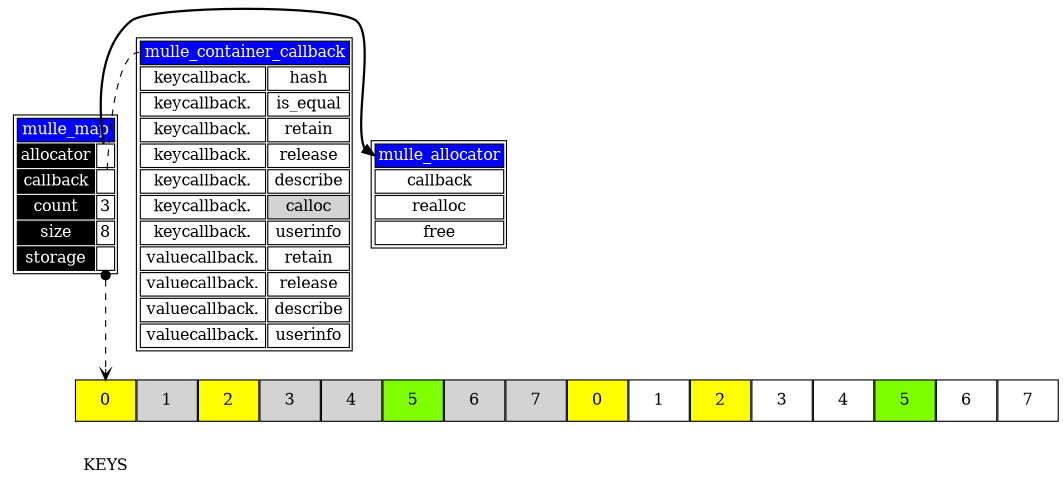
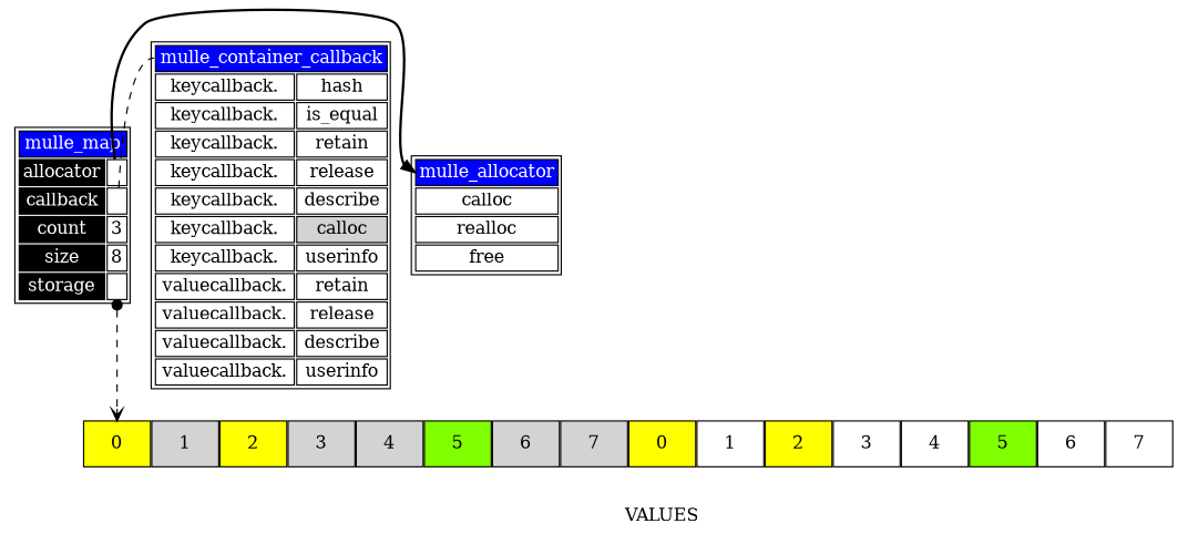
  digraph {
    nodesep=0.0
    ranksep=0.3
    node [shape=record fixedsize=true fontcolor=black fontsize=14 style=filled]
    edge [style=invis]
    n1 [label=<<TABLE BORDER="1">          <TR BORDER="0"><TD BGCOLOR="blue" COLSPAN="2"><FONT COLOR="white">mulle_map</FONT></TD></TR>          <TR BORDER="0"><TD BGCOLOR="black"><FONT COLOR="white">allocator</FONT></TD><TD PORT="allocator"></TD></TR>          <TR BORDER="0"><TD BGCOLOR="black"><FONT COLOR="white">callback</FONT></TD><TD PORT="callback"></TD></TR>          <TR BORDER="0"><TD BGCOLOR="black"><FONT COLOR="white">count</FONT></TD><TD>3</TD></TR>          <TR BORDER="0"><TD BGCOLOR="black"><FONT COLOR="white">size</FONT></TD><TD>8</TD></TR>          <TR BORDER="0"><TD BGCOLOR="black"><FONT COLOR="white">storage</FONT></TD><TD PORT="pointers"></TD></TR>          </TABLE>> shape=none fixedsize="" fontcolor="" fontsize="" style=""]
    n2 [label=<<TABLE BORDER="1">          <TR BORDER="0"><TD COLSPAN="2" PORT="name" BGCOLOR="blue"><FONT COLOR="white">mulle_container_callback</FONT></TD></TR>          <TR BORDER="0"><TD>keycallback.</TD><TD>hash</TD></TR>          <TR BORDER="0"><TD>keycallback.</TD><TD>is_equal</TD></TR>          <TR BORDER="0"><TD>keycallback.</TD><TD>retain</TD></TR>          <TR BORDER="0"><TD>keycallback.</TD><TD>release</TD></TR>          <TR BORDER="0"><TD>keycallback.</TD><TD>describe</TD></TR>          <TR BORDER="0"><TD>keycallback.</TD><TD BGCOLOR="lightgray">calloc</TD></TR>          <TR BORDER="0"><TD>keycallback.</TD><TD>userinfo</TD></TR>          <TR BORDER="0"><TD>valuecallback.</TD><TD>retain</TD></TR>          <TR BORDER="0"><TD>valuecallback.</TD><TD>release</TD></TR>          <TR BORDER="0"><TD>valuecallback.</TD><TD>describe</TD></TR>          <TR BORDER="0"><TD>valuecallback.</TD><TD>userinfo</TD></TR>          </TABLE>> shape=none fixedsize="" fontcolor="" fontsize="" style=""]
-   n3 [label=<<TABLE BORDER="1">          <TR BORDER="0"><TD PORT="name" BGCOLOR="blue"><FONT COLOR="white">mulle_allocator</FONT></TD></TR>          <TR BORDER="0"><TD>callback</TD></TR>          <TR BORDER="0"><TD>realloc</TD></TR>          <TR BORDER="0"><TD>free</TD></TR>          </TABLE>> shape=none fixedsize="" fontcolor="" fontsize="" style=""]
+   n3 [label=<<TABLE BORDER="1">          <TR BORDER="0"><TD PORT="name" BGCOLOR="blue"><FONT COLOR="white">mulle_allocator</FONT></TD></TR>          <TR BORDER="0"><TD>calloc</TD></TR>          <TR BORDER="0"><TD>realloc</TD></TR>          <TR BORDER="0"><TD>free</TD></TR>          </TABLE>> shape=none fixedsize="" fontcolor="" fontsize="" style=""]
    n4 [fillcolor=yellow label=0]
    n5 [fillcolor=lightgray label=1]
    n6 [fillcolor=yellow label=2]
    n7 [fillcolor=lightgray label=3]
    n8 [fillcolor=lightgray label=4]
    n9 [fillcolor=chartreuse label=5]
    n10 [fillcolor=lightgray label=6]
    n11 [fillcolor=lightgray label=7]
    n12 [fillcolor=yellow label=0]
    n13 [fillcolor=white label=1]
    n14 [fillcolor=yellow label=2]
    n15 [fillcolor=white label=3]
    n16 [fillcolor=white label=4]
    n17 [fillcolor=chartreuse label=5]
    n18 [fillcolor=white label=6]
    n19 [fillcolor=white label=7]
-   KEYS [shape=none fixedsize="" fontcolor="" fontsize="" style=""]
+   VALUES [shape=none fixedsize="" fontcolor="" fontsize="" style=""]
    subgraph sub_1 {
      rank=same
      rankdir=LR
      n1
      n2
      n3
    }
    subgraph sub_2 {
      rank=same
      rankdir=LR
      n4
      n5
      n6
      n7
      n8
      n9
      n10
      n11
      n12
      n13
      n14
      n15
      n16
      n17
      n18
      n19
    }
    n1 -> n2
    n1 -> n2 [headport="name:w" style=dashed tailport="callback:c"]
    n1 -> n3 [headport="name:w" style=bold tailport="allocator:c"]
    n1 -> n4 [arrowhead=vee arrowtail=dot dir=both style=dashed tailport="pointers:c"]
    n2 -> n3
-   n4 -> KEYS
+   n12 -> VALUES
  }
